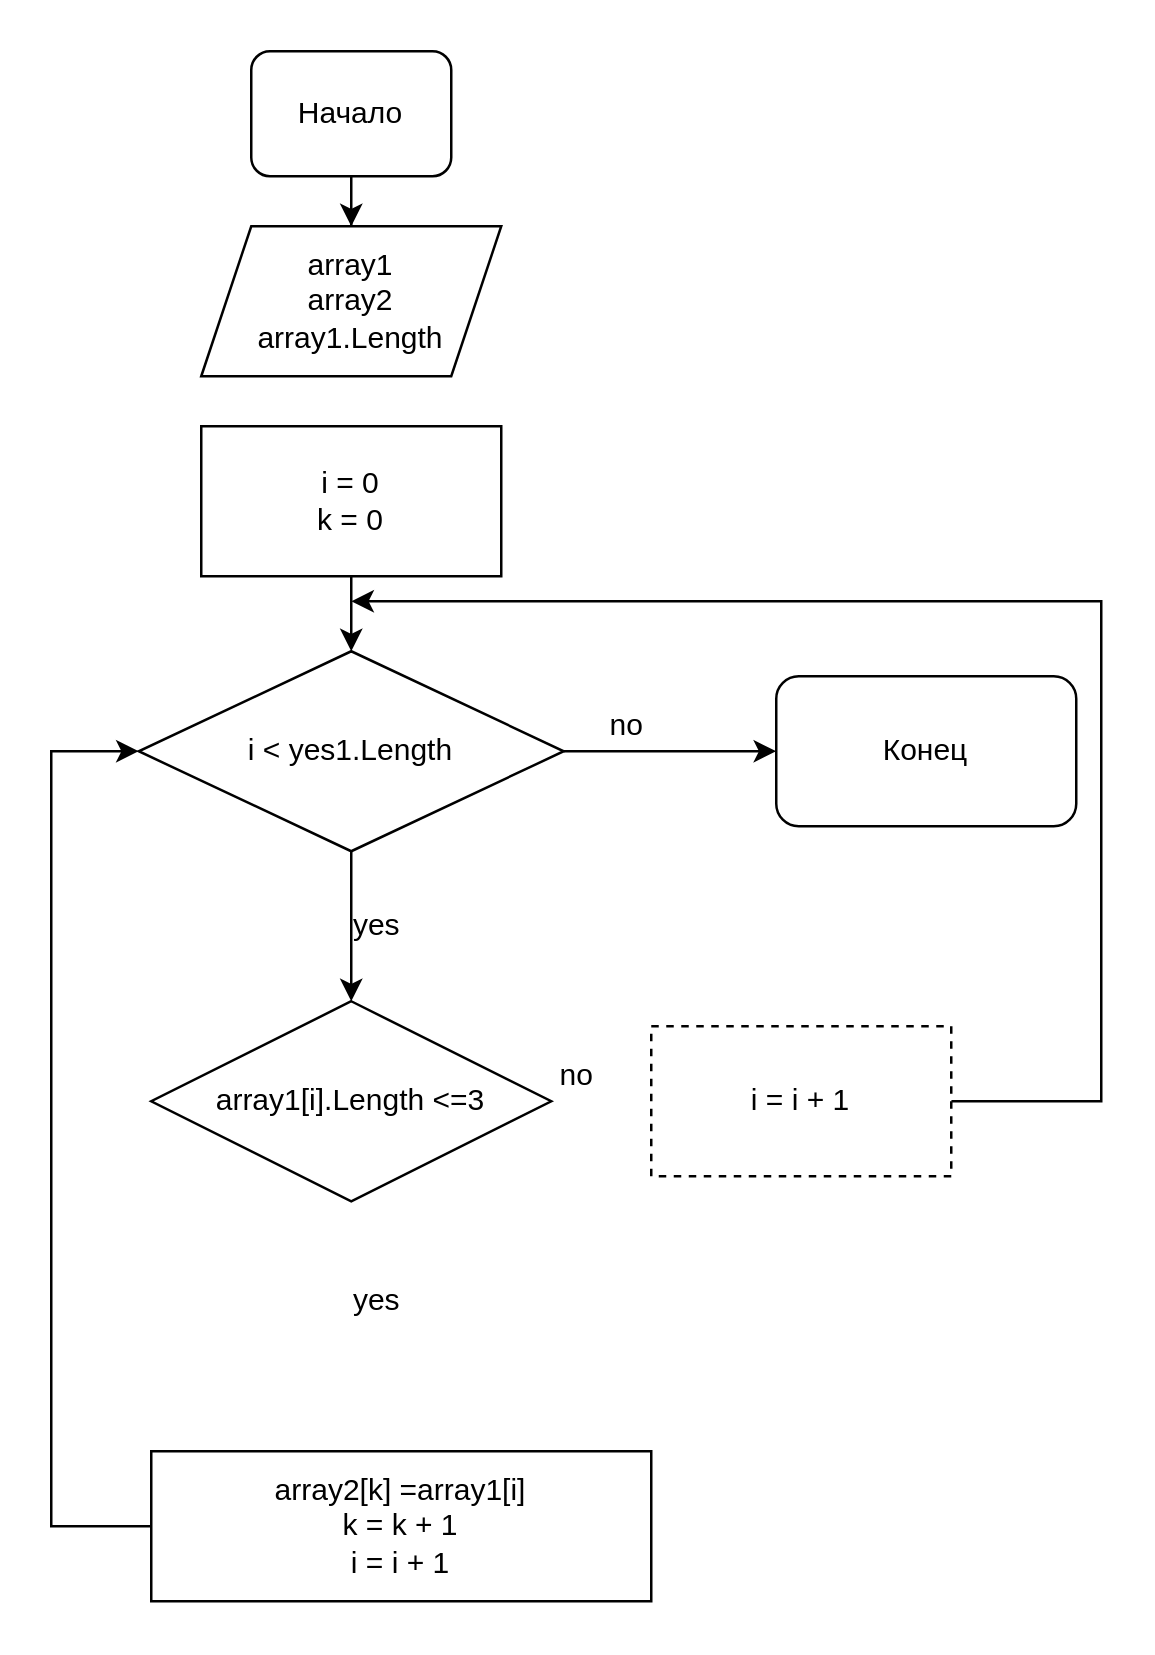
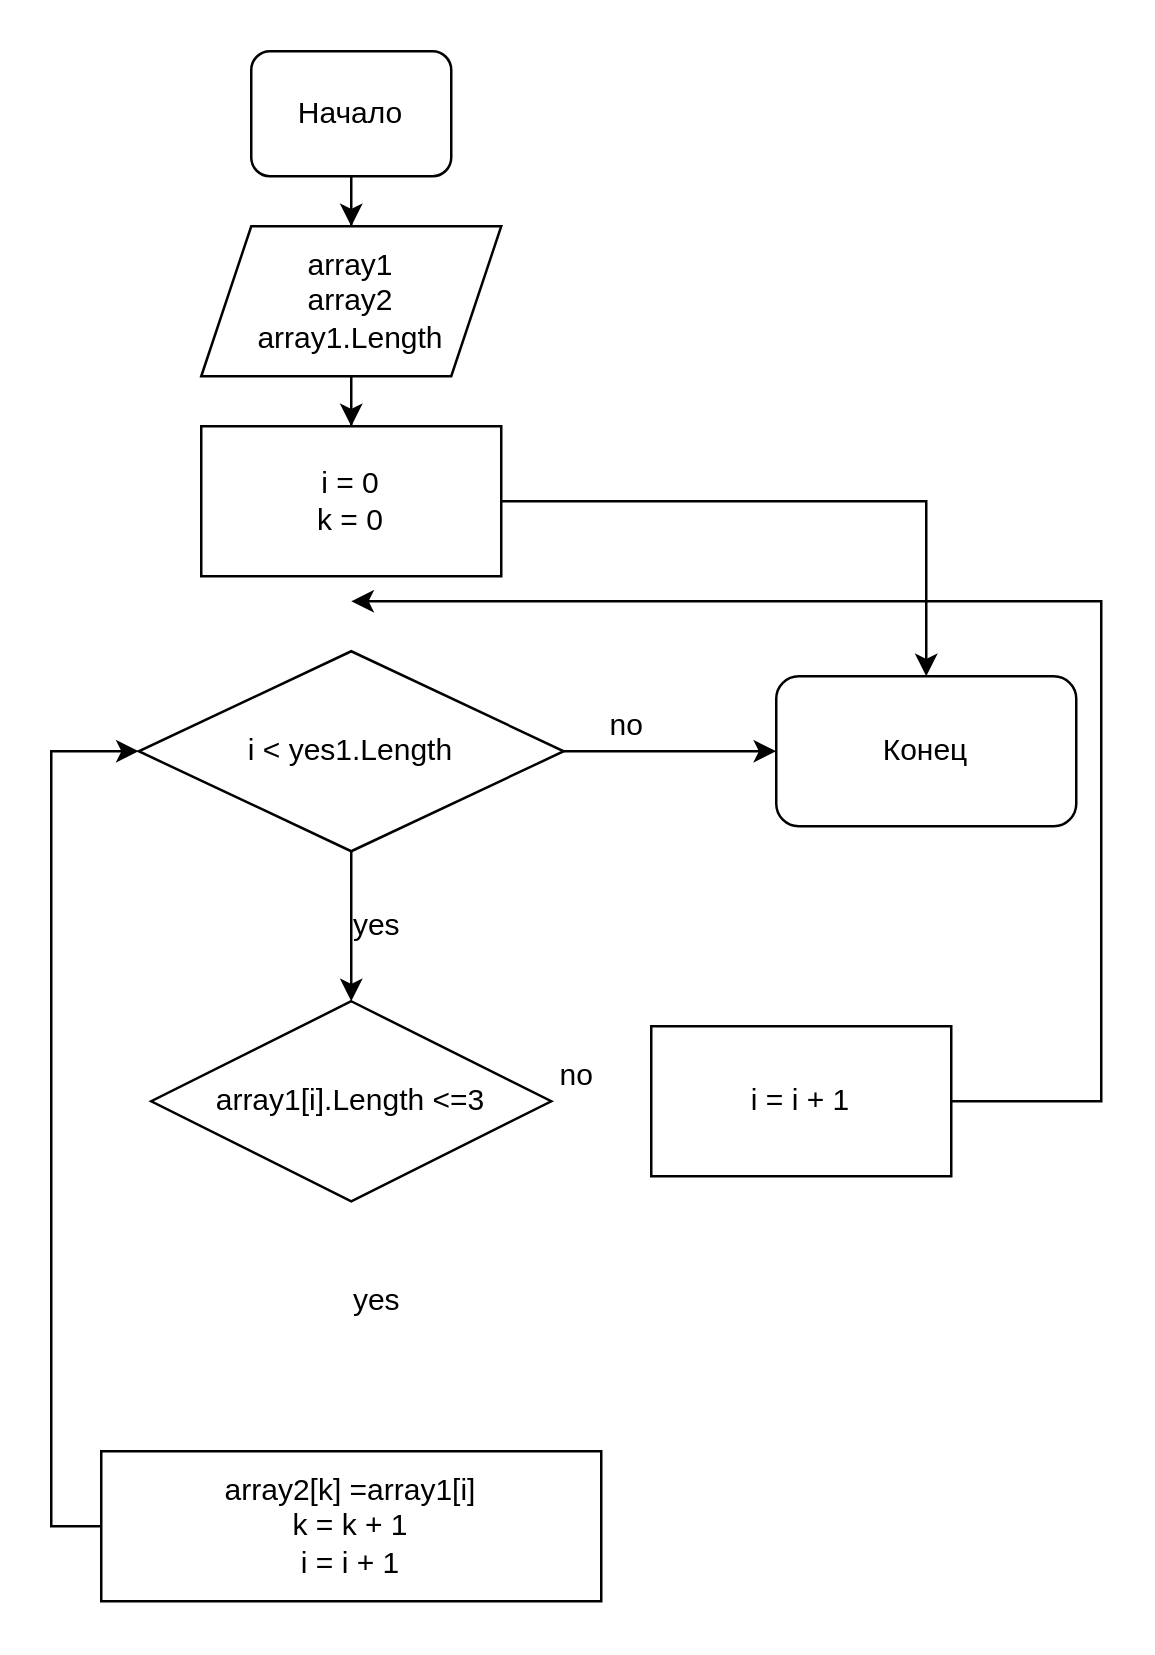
  <mxCell id="0" />
  <mxCell id="1" parent="0" />
  <mxCell id="2" value="" style="edgeStyle=orthogonalEdgeStyle;rounded=0;orthogonalLoop=1;jettySize=auto;html=1;" edge="1" parent="1" source="3" target="5"><mxGeometry relative="1" as="geometry" /></mxCell>
  <mxCell id="3" value="Начало" style="rounded=1;whiteSpace=wrap;html=1;" vertex="1" parent="1"><mxGeometry x="100" y="20" width="80" height="50" as="geometry" /></mxCell>
+ <mxCell id="4" value="" style="edgeStyle=orthogonalEdgeStyle;rounded=0;orthogonalLoop=1;jettySize=auto;html=1;" edge="1" parent="1" source="5" target="7"><mxGeometry relative="1" as="geometry" /></mxCell>
  <mxCell id="5" value="&lt;div&gt;array1&lt;/div&gt;&lt;div&gt;array2&lt;/div&gt;&lt;div&gt;array1.Length&lt;br&gt;&lt;/div&gt;" style="shape=parallelogram;perimeter=parallelogramPerimeter;whiteSpace=wrap;html=1;fixedSize=1;" vertex="1" parent="1"><mxGeometry x="80" y="90" width="120" height="60" as="geometry" /></mxCell>
- <mxCell id="6" value="" style="edgeStyle=orthogonalEdgeStyle;rounded=0;orthogonalLoop=1;jettySize=auto;html=1;" edge="1" parent="1" source="7" target="10"><mxGeometry relative="1" as="geometry" /></mxCell>
+ <mxCell id="6" value="" style="edgeStyle=orthogonalEdgeStyle;rounded=0;orthogonalLoop=1;jettySize=auto;html=1;" edge="1" parent="1" source="7" target="16"><mxGeometry relative="1" as="geometry" /></mxCell>
  <mxCell id="7" value="&lt;div&gt;i = 0&lt;/div&gt;&lt;div&gt;k = 0&lt;br&gt;&lt;/div&gt;" style="rounded=0;whiteSpace=wrap;html=1;" vertex="1" parent="1"><mxGeometry x="80" y="170" width="120" height="60" as="geometry" /></mxCell>
  <mxCell id="8" value="" style="edgeStyle=orthogonalEdgeStyle;rounded=0;orthogonalLoop=1;jettySize=auto;html=1;" edge="1" parent="1" source="10" target="11"><mxGeometry relative="1" as="geometry" /></mxCell>
  <mxCell id="9" value="" style="edgeStyle=orthogonalEdgeStyle;rounded=0;orthogonalLoop=1;jettySize=auto;html=1;" edge="1" parent="1" source="10" target="16"><mxGeometry relative="1" as="geometry" /></mxCell>
  <mxCell id="10" value="i &amp;lt; yes1.Length" style="rhombus;whiteSpace=wrap;html=1;" vertex="1" parent="1"><mxGeometry x="55" y="260" width="170" height="80" as="geometry" /></mxCell>
  <mxCell id="11" value="array1[i].Length &amp;lt;=3" style="rhombus;whiteSpace=wrap;html=1;" vertex="1" parent="1"><mxGeometry x="60" y="400" width="160" height="80" as="geometry" /></mxCell>
  <mxCell id="12" style="edgeStyle=orthogonalEdgeStyle;rounded=0;orthogonalLoop=1;jettySize=auto;html=1;entryX=0;entryY=0.5;entryDx=0;entryDy=0;" edge="1" parent="1" source="13" target="10"><mxGeometry relative="1" as="geometry"><Array as="points"><mxPoint x="20" y="610" /><mxPoint x="20" y="300" /></Array></mxGeometry></mxCell>
- <mxCell id="13" value="array2[k] =array1[i]&lt;br&gt;&lt;div&gt;k = k + 1&lt;br&gt;&lt;/div&gt;&lt;div&gt;i = i + 1&lt;br&gt;&lt;/div&gt;" style="rounded=0;whiteSpace=wrap;html=1;" vertex="1" parent="1"><mxGeometry x="60" y="580" width="200" height="60" as="geometry" /></mxCell>
+ <mxCell id="13" value="array2[k] =array1[i]&lt;br&gt;&lt;div&gt;k = k + 1&lt;br&gt;&lt;/div&gt;&lt;div&gt;i = i + 1&lt;br&gt;&lt;/div&gt;" style="rounded=0;whiteSpace=wrap;html=1;" vertex="1" parent="1"><mxGeometry x="40" y="580" width="200" height="60" as="geometry" /></mxCell>
  <mxCell id="14" value="yes" style="text;html=1;align=center;verticalAlign=middle;resizable=0;points=[];autosize=1;strokeColor=none;fillColor=none;" vertex="1" parent="1"><mxGeometry x="135" y="360" width="30" height="20" as="geometry" /></mxCell>
  <mxCell id="15" value="yes" style="text;html=1;align=center;verticalAlign=middle;resizable=0;points=[];autosize=1;strokeColor=none;fillColor=none;" vertex="1" parent="1"><mxGeometry x="135" y="510" width="30" height="20" as="geometry" /></mxCell>
  <mxCell id="16" value="Конец" style="rounded=1;whiteSpace=wrap;html=1;" vertex="1" parent="1"><mxGeometry x="310" y="270" width="120" height="60" as="geometry" /></mxCell>
  <mxCell id="17" value="no" style="text;html=1;align=center;verticalAlign=middle;resizable=0;points=[];autosize=1;strokeColor=none;fillColor=none;" vertex="1" parent="1"><mxGeometry x="235" y="280" width="30" height="20" as="geometry" /></mxCell>
  <mxCell id="18" style="edgeStyle=orthogonalEdgeStyle;rounded=0;orthogonalLoop=1;jettySize=auto;html=1;" edge="1" parent="1" source="19"><mxGeometry relative="1" as="geometry"><mxPoint x="140" y="240" as="targetPoint" /><Array as="points"><mxPoint x="440" y="440" /><mxPoint x="440" y="240" /></Array></mxGeometry></mxCell>
- <mxCell id="19" value="i = i + 1" style="rounded=0;whiteSpace=wrap;html=1;dashed=1;" vertex="1" parent="1"><mxGeometry x="260" y="410" width="120" height="60" as="geometry" /></mxCell>
+ <mxCell id="19" value="i = i + 1" style="rounded=0;whiteSpace=wrap;html=1;" vertex="1" parent="1"><mxGeometry x="260" y="410" width="120" height="60" as="geometry" /></mxCell>
  <mxCell id="20" value="no" style="text;html=1;align=center;verticalAlign=middle;resizable=0;points=[];autosize=1;strokeColor=none;fillColor=none;" vertex="1" parent="1"><mxGeometry x="215" y="420" width="30" height="20" as="geometry" /></mxCell>
